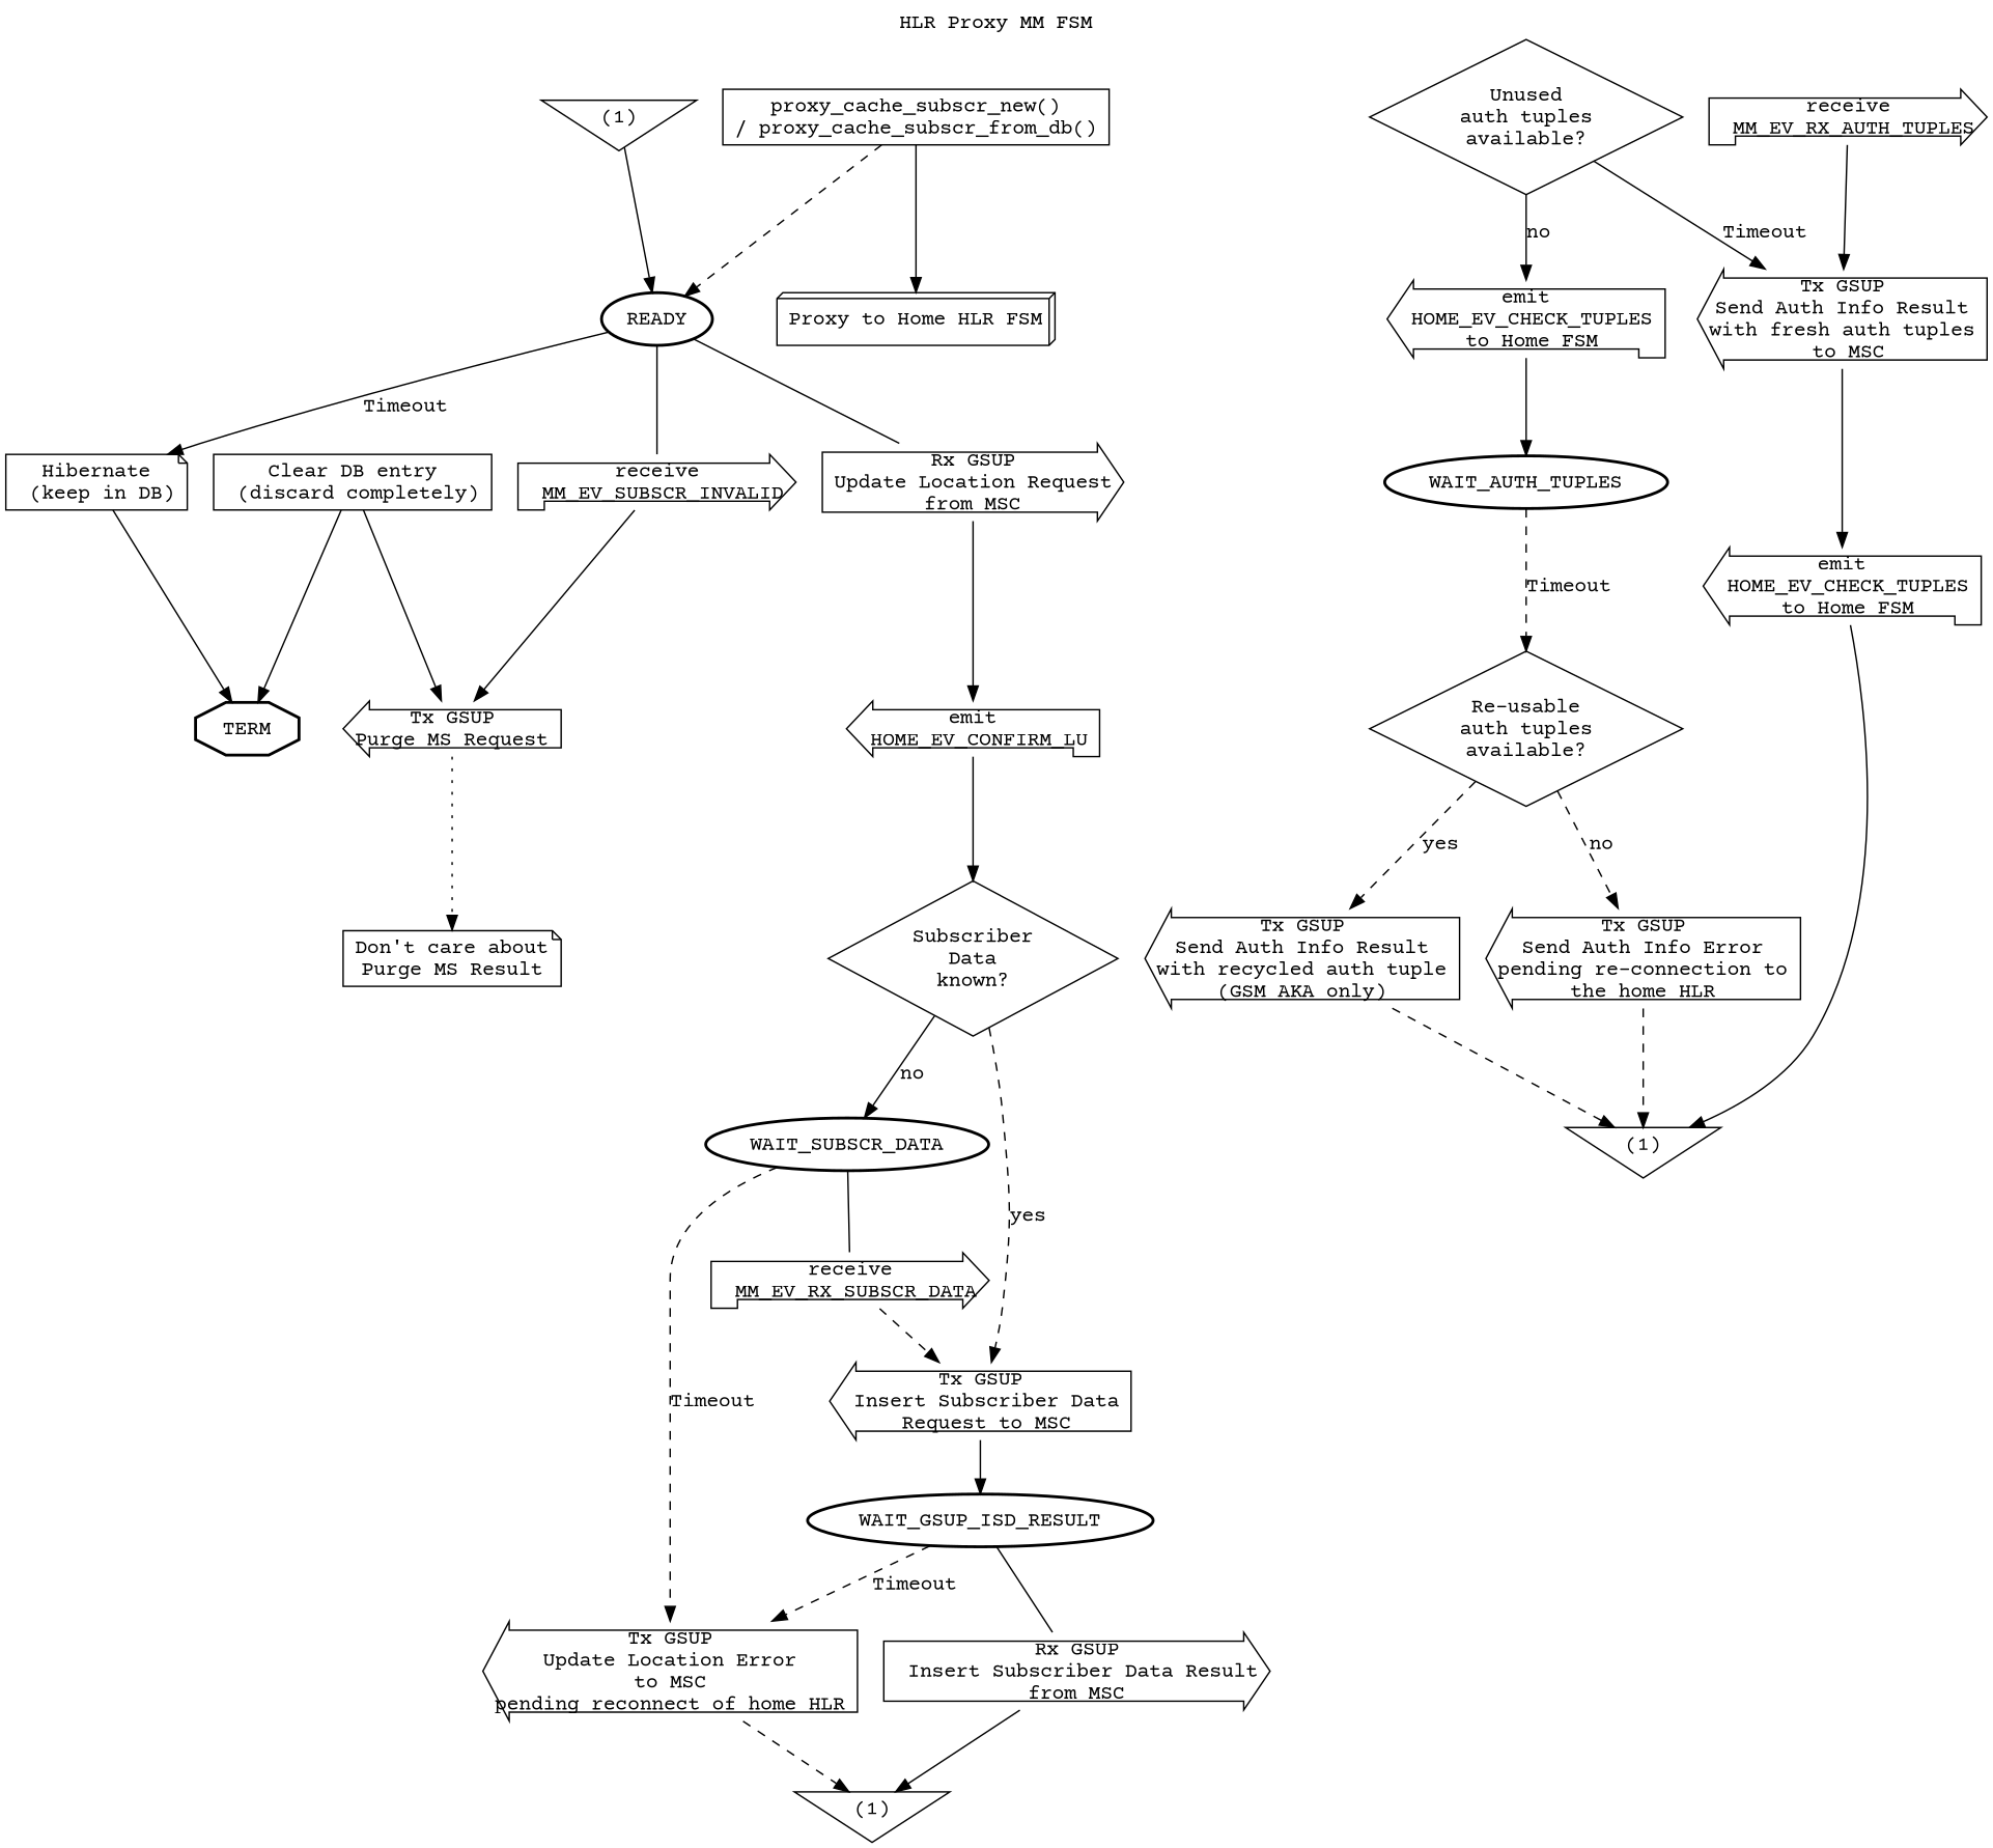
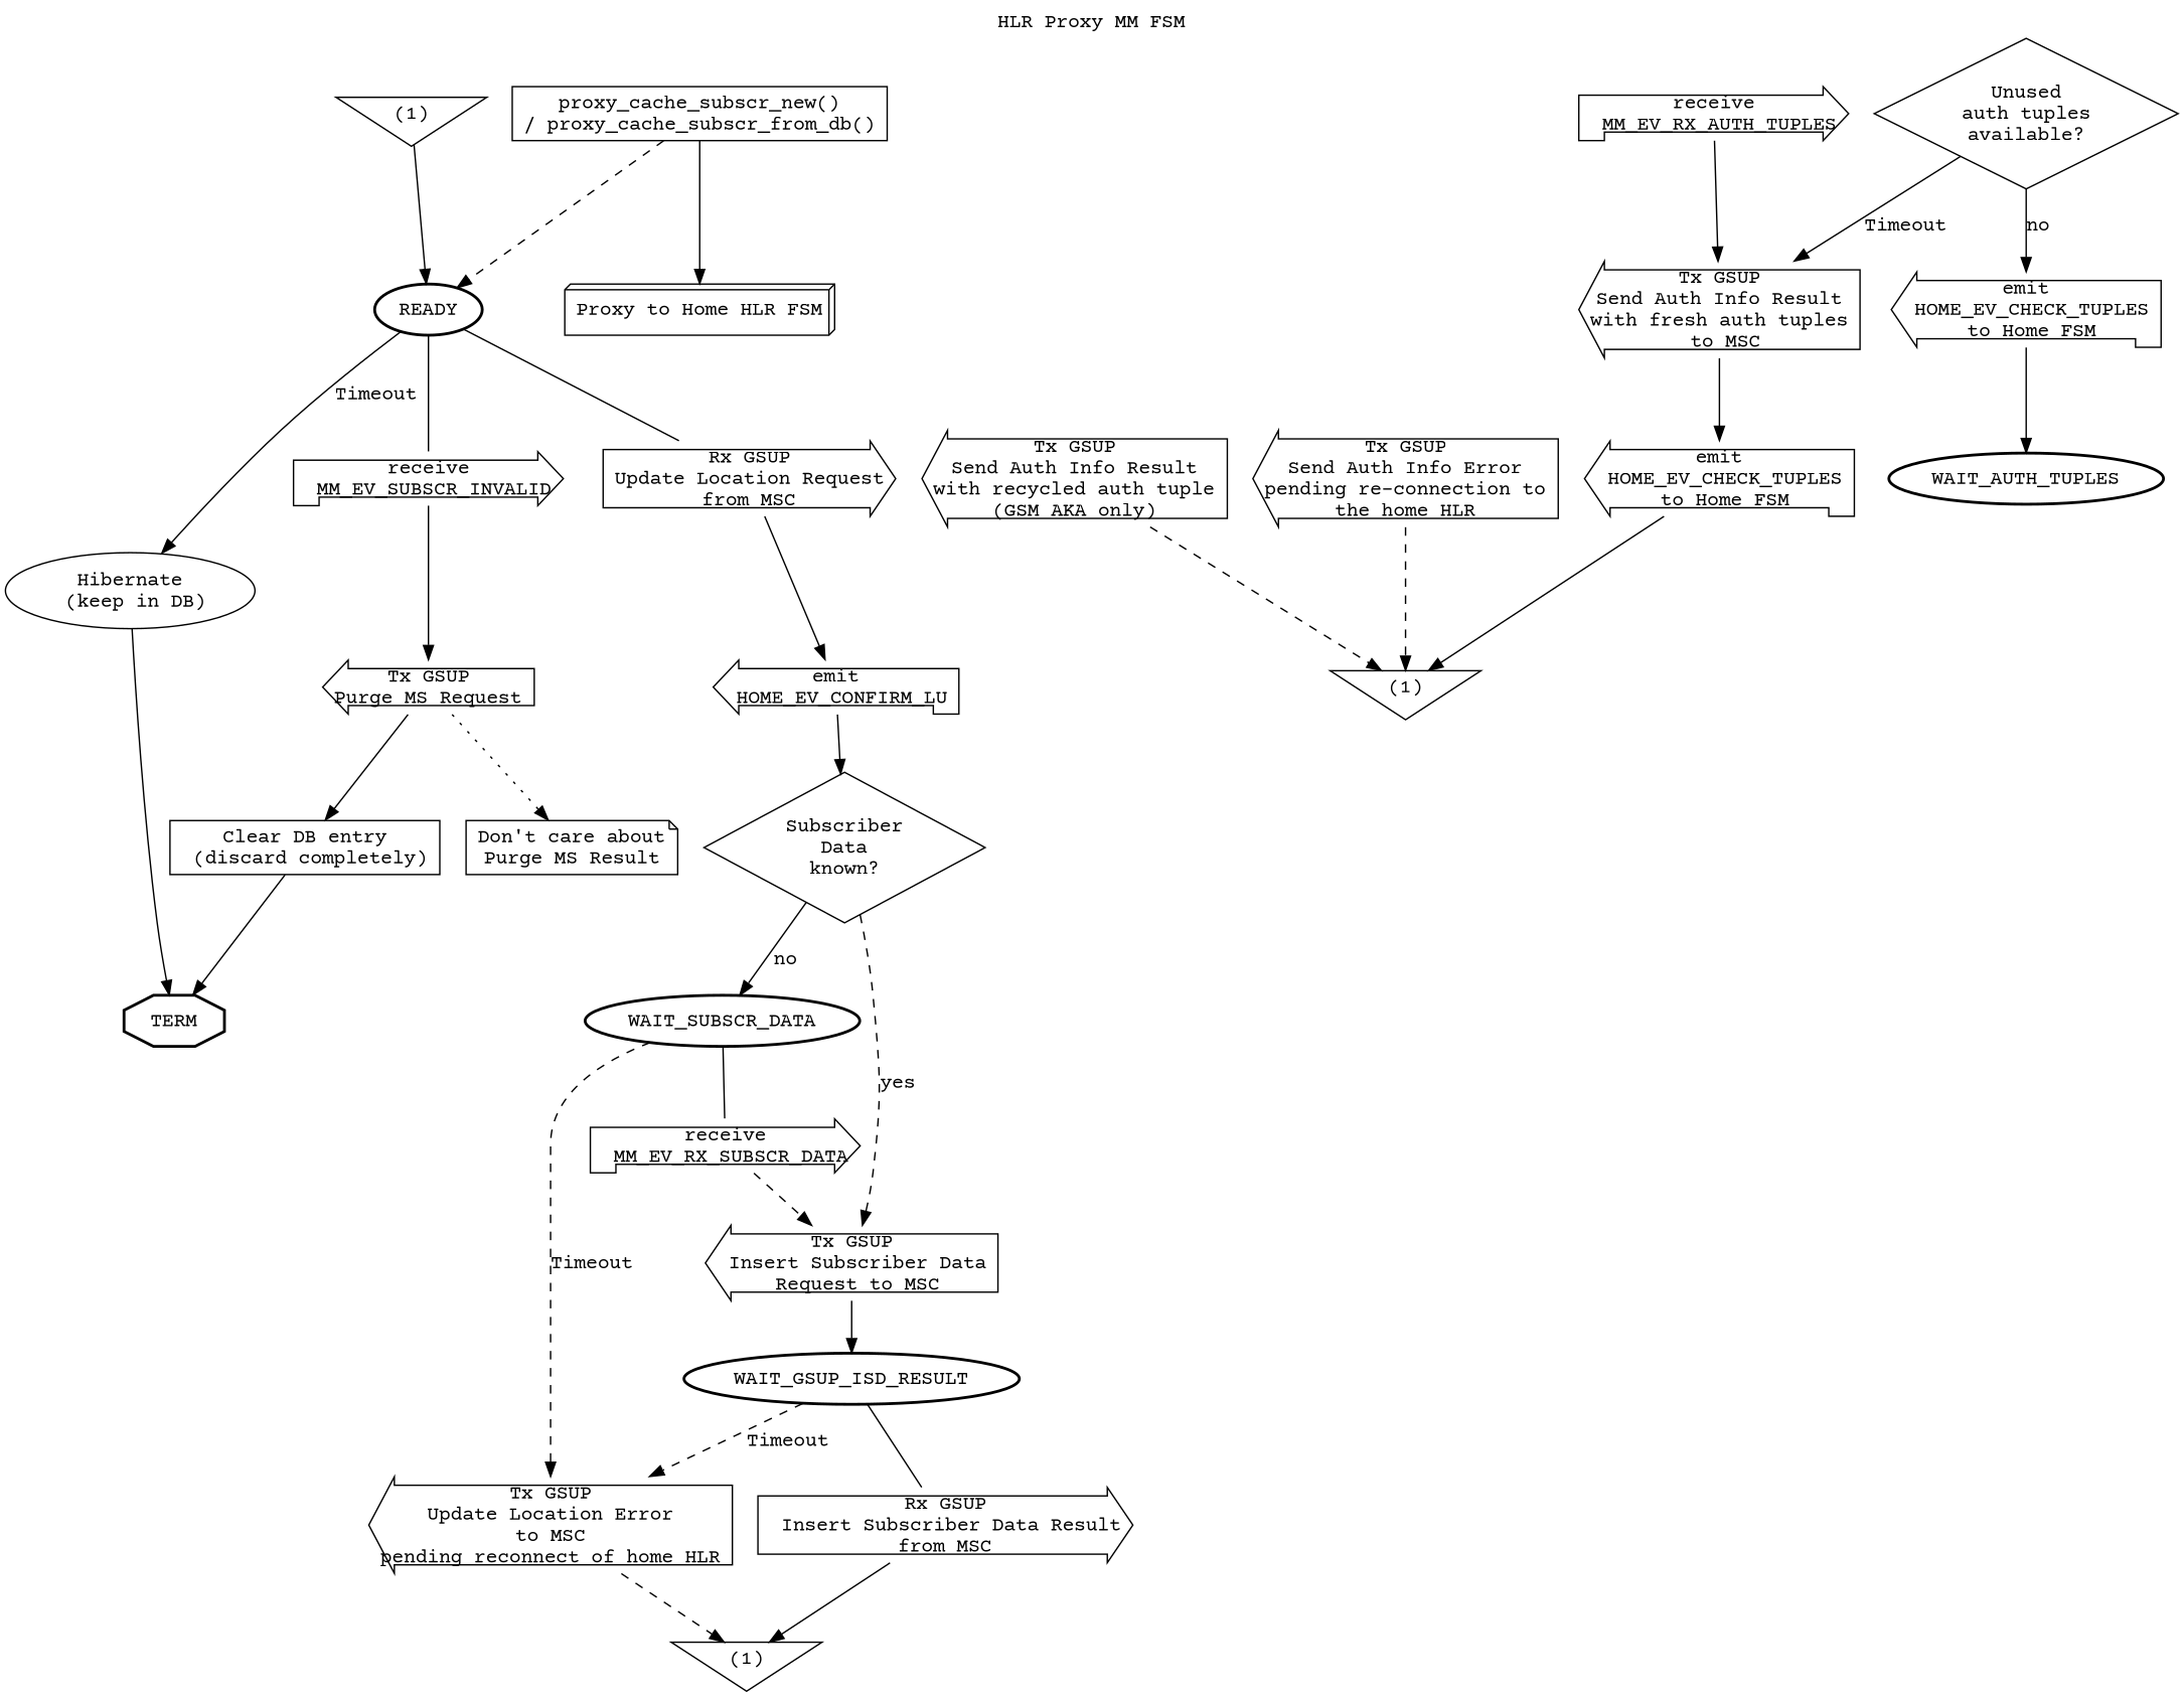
  digraph {
    fontname="Courier Prime"
    label="HLR Proxy MM FSM"
    labelloc=t
    rankdir=TB
    node [fontname="Courier Prime" shape=larrow]
    edge [fontname="Courier Prime"]
    READY [style=bold shape=""]
    n2 [label="Proxy to Home HLR FSM" shape=box3d]
-   n3 [label="Hibernate\n (keep in DB)" shape=note]
+   n3 [label="Hibernate\n (keep in DB)" shape=ellipse]
    n4 [label="Rx GSUP\nUpdate Location Request\nfrom MSC" shape=rarrow]
    n5 [label="receive\n MM_EV_SUBSCR_INVALID" shape=rpromoter]
    n6 [label="(1)" shape=invtriangle]
    n7 [label="(1)" shape=invtriangle]
    n8 [label="(1)" shape=invtriangle]
    TERM [shape=octagon style=bold]
    n10 [label="emit\n HOME_EV_CONFIRM_LU" shape=lpromoter]
    n11 [label="Tx GSUP\nPurge MS Request"]
    n12 [label="proxy_cache_subscr_new()\n/ proxy_cache_subscr_from_db()" shape=box]
    n13 [label="Clear DB entry\n (discard completely)" shape=box]
    WAIT_AUTH_TUPLES [style=bold shape=""]
-   n15 [label="Re-usable\nauth tuples\navailable?" shape=diamond]
    n16 [label="receive\n MM_EV_RX_AUTH_TUPLES" shape=rpromoter]
    n17 [label="Tx GSUP\nSend Auth Info Result\nwith fresh auth tuples\n to MSC"]
    n18 [label="Tx GSUP\nSend Auth Info Result\nwith recycled auth tuple\n(GSM AKA only)"]
    n19 [label="Tx GSUP\nSend Auth Info Error\npending re-connection to\nthe home HLR"]
    WAIT_SUBSCR_DATA [style=bold shape=""]
    n21 [label="receive\n MM_EV_RX_SUBSCR_DATA" shape=rpromoter]
    n22 [label="Tx GSUP\nUpdate Location Error\nto MSC\npending reconnect of home HLR"]
    n23 [label="Tx GSUP\n Insert Subscriber Data\n Request to MSC"]
    WAIT_GSUP_ISD_RESULT [style=bold shape=""]
    n25 [label="Rx GSUP\n Insert Subscriber Data Result\nfrom MSC" shape=rarrow]
    n26 [label="Subscriber\nData\nknown?" shape=diamond]
    n27 [label="Unused\nauth tuples\navailable?" shape=diamond]
    n28 [label="emit\n HOME_EV_CHECK_TUPLES\n to Home FSM" shape=lpromoter]
    n29 [label="emit\n HOME_EV_CHECK_TUPLES\n to Home FSM" shape=lpromoter]
    n30 [label="Don't care about\nPurge MS Result" shape=note]
    subgraph sub_1 {
      rank=same
      READY
      n2
    }
    READY -> n3 [label=Timeout]
    READY -> n4 [arrowhead=none]
    READY -> n5 [arrowhead=none]
    n3 -> TERM
    n4 -> n10
    n5 -> n11
    n6 -> READY
    n10 -> n26
-   n13 -> n11
+   n11 -> n13
    n11 -> n30 [style=dotted]
    n12 -> READY [style=dashed]
    n12 -> n2
    n13 -> TERM
-   WAIT_AUTH_TUPLES -> n15 [label=Timeout style=dashed]
-   n15 -> n18 [label=yes style=dashed]
-   n15 -> n19 [label=no style=dashed]
    n16 -> n17
    n17 -> n29
    n18 -> n7 [style=dashed]
    n19 -> n7 [style=dashed]
    WAIT_SUBSCR_DATA -> n21 [arrowhead=none]
    WAIT_SUBSCR_DATA -> n22 [label=Timeout style=dashed]
    n21 -> n23 [style=dashed]
    n22 -> n8 [style=dashed]
    n23 -> WAIT_GSUP_ISD_RESULT
    WAIT_GSUP_ISD_RESULT -> n22 [label=Timeout style=dashed]
    WAIT_GSUP_ISD_RESULT -> n25 [arrowhead=none]
    n25 -> n8
    n26 -> WAIT_SUBSCR_DATA [label=no]
    n26 -> n23 [label=yes style=dashed]
    n27 -> n17 [label=Timeout]
    n27 -> n28 [label=no]
    n28 -> WAIT_AUTH_TUPLES
    n29 -> n7
  }
